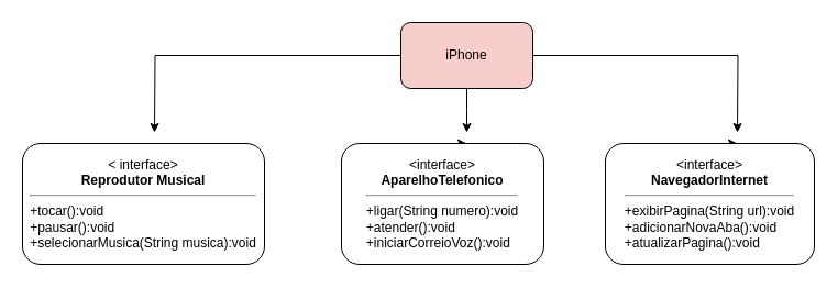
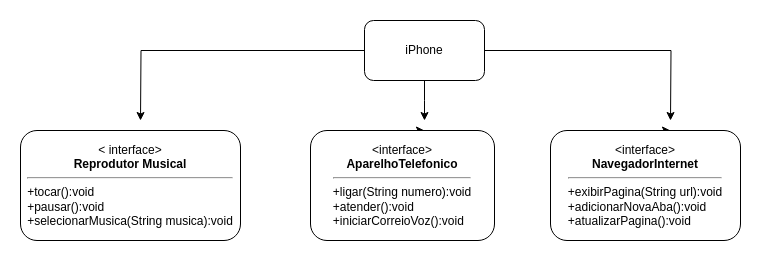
  <mxCell id="0" />
  <mxCell id="1" parent="0" />
  <mxCell id="2" style="edgeStyle=orthogonalEdgeStyle;rounded=0;orthogonalLoop=1;jettySize=auto;html=1;" edge="1" parent="1" source="5"><mxGeometry relative="1" as="geometry"><mxPoint x="424" y="120" as="targetPoint" /></mxGeometry></mxCell>
  <mxCell id="3" style="edgeStyle=orthogonalEdgeStyle;rounded=0;orthogonalLoop=1;jettySize=auto;html=1;" edge="1" parent="1" source="5"><mxGeometry relative="1" as="geometry"><mxPoint x="670" y="120" as="targetPoint" /></mxGeometry></mxCell>
  <mxCell id="4" style="edgeStyle=orthogonalEdgeStyle;rounded=0;orthogonalLoop=1;jettySize=auto;html=1;" edge="1" parent="1" source="5"><mxGeometry relative="1" as="geometry"><mxPoint x="140" y="120" as="targetPoint" /></mxGeometry></mxCell>
- <mxCell id="5" value="iPhone" style="rounded=1;whiteSpace=wrap;html=1;fillColor=#f8cecc;" vertex="1" parent="1"><mxGeometry x="364" y="20" width="120" height="60" as="geometry" /></mxCell>
+ <mxCell id="5" value="iPhone" style="rounded=1;whiteSpace=wrap;html=1;" vertex="1" parent="1"><mxGeometry x="364" y="20" width="120" height="60" as="geometry" /></mxCell>
  <mxCell id="6" value="&lt;div&gt;&amp;lt; interface&amp;gt;&lt;/div&gt;&lt;b&gt;Reprodutor Mu&lt;span style=&quot;background-color: initial;&quot;&gt;sical&lt;/span&gt;&lt;/b&gt;&lt;hr id=&quot;null&quot;&gt;&lt;div&gt;&lt;div style=&quot;text-align: justify;&quot;&gt;&lt;span style=&quot;background-color: initial;&quot;&gt;+tocar():void&lt;/span&gt;&lt;/div&gt;&lt;/div&gt;&lt;div style=&quot;text-align: justify;&quot;&gt;+pausar():void&lt;/div&gt;&lt;div style=&quot;text-align: justify;&quot;&gt;&lt;span style=&quot;background-color: initial;&quot;&gt;+selecionarMusica(String musica):void&lt;/span&gt;&lt;/div&gt;" style="rounded=1;whiteSpace=wrap;html=1;" vertex="1" parent="1"><mxGeometry x="20" y="130" width="220" height="110" as="geometry" /></mxCell>
  <mxCell id="7" style="edgeStyle=orthogonalEdgeStyle;rounded=0;orthogonalLoop=1;jettySize=auto;html=1;exitX=0.5;exitY=0;exitDx=0;exitDy=0;" edge="1" parent="1" source="8"><mxGeometry relative="1" as="geometry"><mxPoint x="424" y="130" as="targetPoint" /></mxGeometry></mxCell>
  <mxCell id="8" value="&lt;div style=&quot;&quot;&gt;&lt;span style=&quot;background-color: initial;&quot;&gt;&amp;lt;interface&amp;gt;&lt;/span&gt;&lt;/div&gt;&lt;div style=&quot;&quot;&gt;&lt;span style=&quot;background-color: initial;&quot;&gt;&lt;b&gt;AparelhoTelefonico&lt;/b&gt;&lt;/span&gt;&lt;/div&gt;&lt;div&gt;&lt;hr style=&quot;text-align: justify;&quot; id=&quot;null&quot;&gt;&lt;div style=&quot;text-align: justify;&quot;&gt;&lt;span style=&quot;background-color: initial;&quot;&gt;+ligar(String numero):void&lt;/span&gt;&lt;/div&gt;&lt;div style=&quot;text-align: justify;&quot;&gt;&lt;span style=&quot;background-color: initial;&quot;&gt;+atender():void&lt;/span&gt;&lt;/div&gt;&lt;div style=&quot;text-align: justify;&quot;&gt;&lt;span style=&quot;background-color: initial;&quot;&gt;+iniciarCorreioVoz():void&amp;nbsp;&lt;/span&gt;&lt;/div&gt;&lt;/div&gt;" style="rounded=1;whiteSpace=wrap;html=1;" vertex="1" parent="1"><mxGeometry x="310" y="130" width="184" height="110" as="geometry" /></mxCell>
  <mxCell id="9" style="edgeStyle=orthogonalEdgeStyle;rounded=0;orthogonalLoop=1;jettySize=auto;html=1;exitX=0.5;exitY=0;exitDx=0;exitDy=0;" edge="1" parent="1" source="10"><mxGeometry relative="1" as="geometry"><mxPoint x="670" y="130" as="targetPoint" /></mxGeometry></mxCell>
  <mxCell id="10" value="&lt;div style=&quot;&quot;&gt;&amp;lt;interface&amp;gt;&lt;/div&gt;&lt;div style=&quot;&quot;&gt;&lt;b&gt;NavegadorInternet&lt;/b&gt;&lt;/div&gt;&lt;div style=&quot;text-align: justify;&quot;&gt;&lt;hr id=&quot;null&quot;&gt;+exibirPagina(String url):void&lt;/div&gt;&lt;div style=&quot;text-align: justify;&quot;&gt;+adicionarNovaAba():void&lt;/div&gt;&lt;div style=&quot;text-align: justify;&quot;&gt;+atualizarPagina():void&lt;/div&gt;" style="rounded=1;whiteSpace=wrap;html=1;" vertex="1" parent="1"><mxGeometry x="550" y="130" width="190" height="110" as="geometry" /></mxCell>
